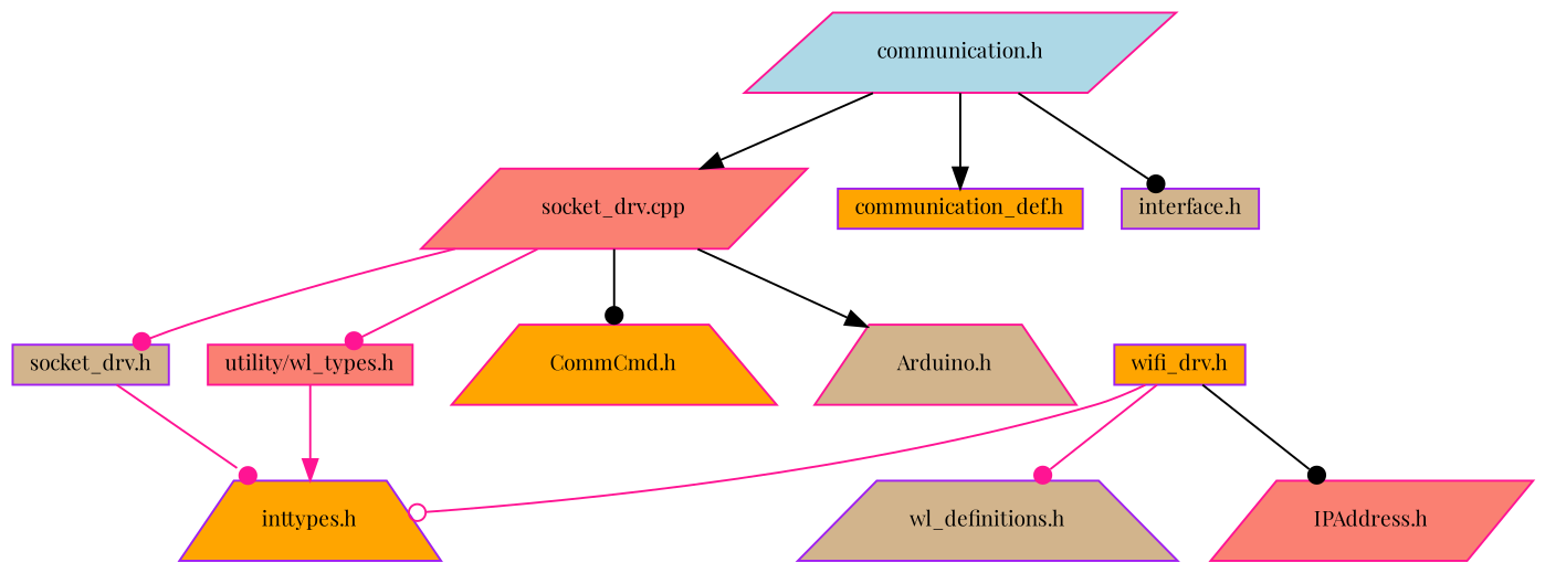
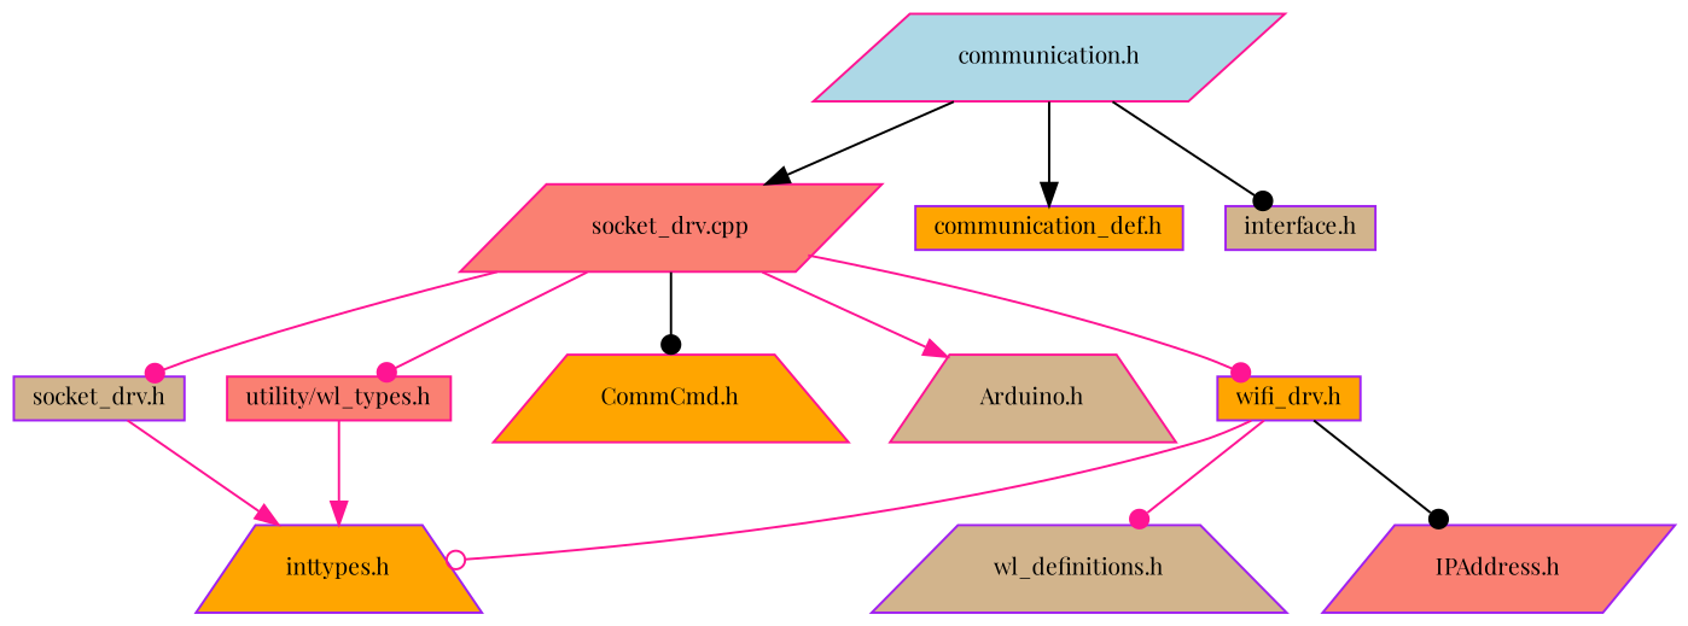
  digraph {
    fontname="Playfair Display"
    node [color=purple fillcolor=tan fontname="Playfair Display" fontsize=10 shape=box style=filled]
    edge [arrowhead=dot color=deeppink fontname="Playfair Display" fontsize=10 labelfontname=Helvetica labelfontsize=10 style=solid]
    n1 [color=deeppink fillcolor=salmon fontcolor=black height=0.2 label="socket_drv.cpp" shape=parallelogram width=0.4]
    n2 [height=0.2 label="socket_drv.h" width=0.4]
    n3 [fillcolor=orange height=0.2 label="wifi_drv.h" width=0.4]
    n4 [color=deeppink fillcolor=orange height=0.2 label="CommCmd.h" shape=trapezium width=0.4]
    n5 [color=deeppink height=0.2 label="Arduino.h" shape=trapezium width=0.4]
    n6 [color=deeppink fillcolor=salmon height=0.2 label="utility/wl_types.h" width=0.4]
    n7 [fillcolor=orange height=0.2 label="inttypes.h" shape=trapezium width=0.4]
    n8 [height=0.2 label="wl_definitions.h" shape=trapezium width=0.4]
-   n9 [color=deeppink fillcolor=salmon height=0.2 label="IPAddress.h" shape=parallelogram width=0.4]
+   n9 [fillcolor=salmon height=0.2 label="IPAddress.h" shape=parallelogram width=0.4]
    n10 [color=deeppink fillcolor=lightblue height=0.2 label="communication.h" shape=parallelogram width=0.4]
    n11 [fillcolor=orange height=0.2 label="communication_def.h" width=0.4]
    n12 [height=0.2 label="interface.h" width=0.4]
    n1 -> n2
+   n1 -> n3
    n1 -> n4 [color=black]
-   n1 -> n5 [arrowhead=normal color=black]
+   n1 -> n5 [arrowhead=normal]
    n1 -> n6
-   n2 -> n7
+   n2 -> n7 [arrowhead=normal]
    n3 -> n7 [arrowhead=odot]
    n3 -> n8
    n3 -> n9 [color=black]
    n6 -> n7 [arrowhead=normal]
    n10 -> n1 [arrowhead=normal color=black]
    n10 -> n11 [arrowhead=normal color=black]
    n10 -> n12 [color=black]
  }
